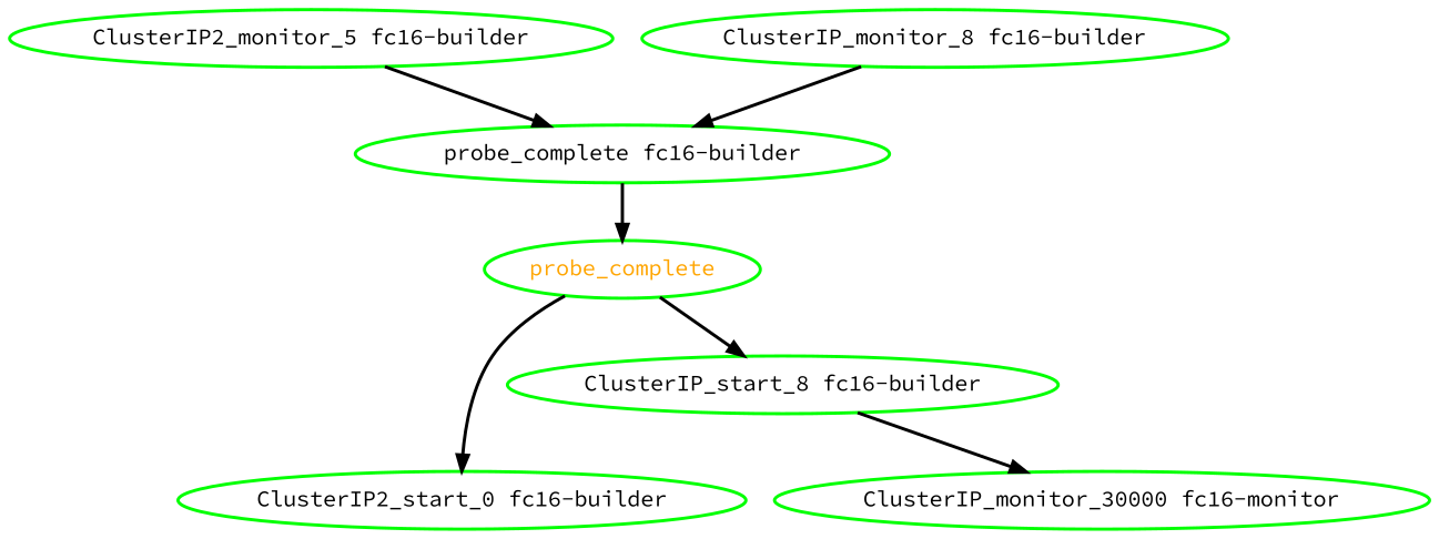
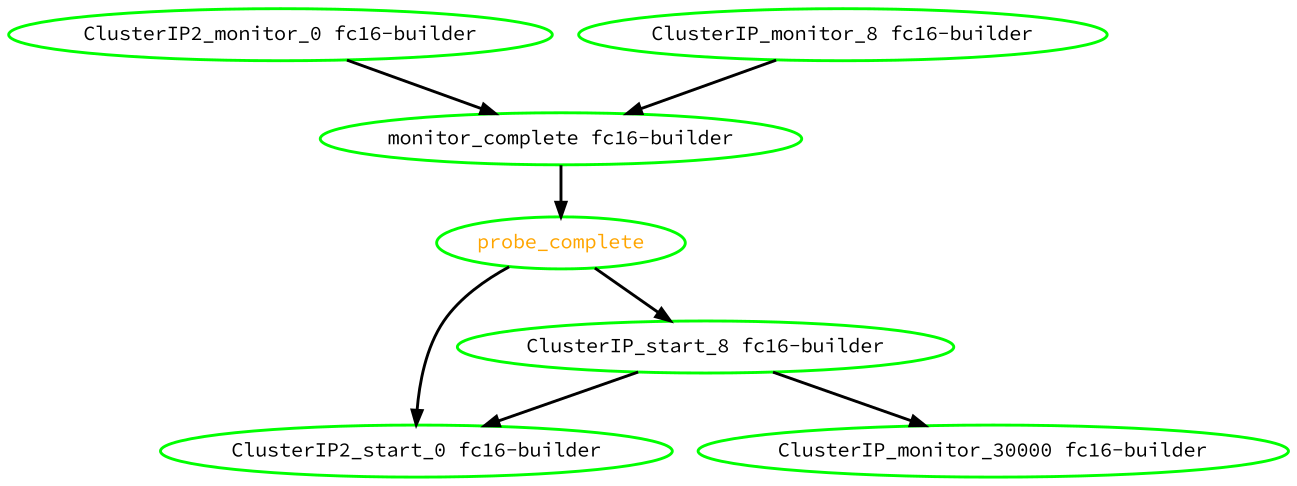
  digraph {
    fontname="Source Code Pro"
    node [color=green fontcolor=black fontname="Source Code Pro" style=bold]
    edge [fontname="Source Code Pro" style=bold]
-   "ClusterIP2_monitor_0 fc16-builder" [label="ClusterIP2_monitor_5 fc16-builder"]
-   "probe_complete fc16-builder"
+   "ClusterIP2_monitor_0 fc16-builder"
+   "probe_complete fc16-builder" [label="monitor_complete fc16-builder"]
    probe_complete [fontcolor=orange]
    "ClusterIP2_start_0 fc16-builder"
    n5 [label="ClusterIP_start_8 fc16-builder"]
    n6 [label="ClusterIP_monitor_8 fc16-builder"]
-   "ClusterIP_monitor_30000 fc16-builder" [label="ClusterIP_monitor_30000 fc16-monitor"]
+   "ClusterIP_monitor_30000 fc16-builder"
    "ClusterIP2_monitor_0 fc16-builder" -> "probe_complete fc16-builder"
    "probe_complete fc16-builder" -> probe_complete
    probe_complete -> "ClusterIP2_start_0 fc16-builder"
    probe_complete -> n5
+   n5 -> "ClusterIP2_start_0 fc16-builder"
    n5 -> "ClusterIP_monitor_30000 fc16-builder"
    n6 -> "probe_complete fc16-builder"
  }
